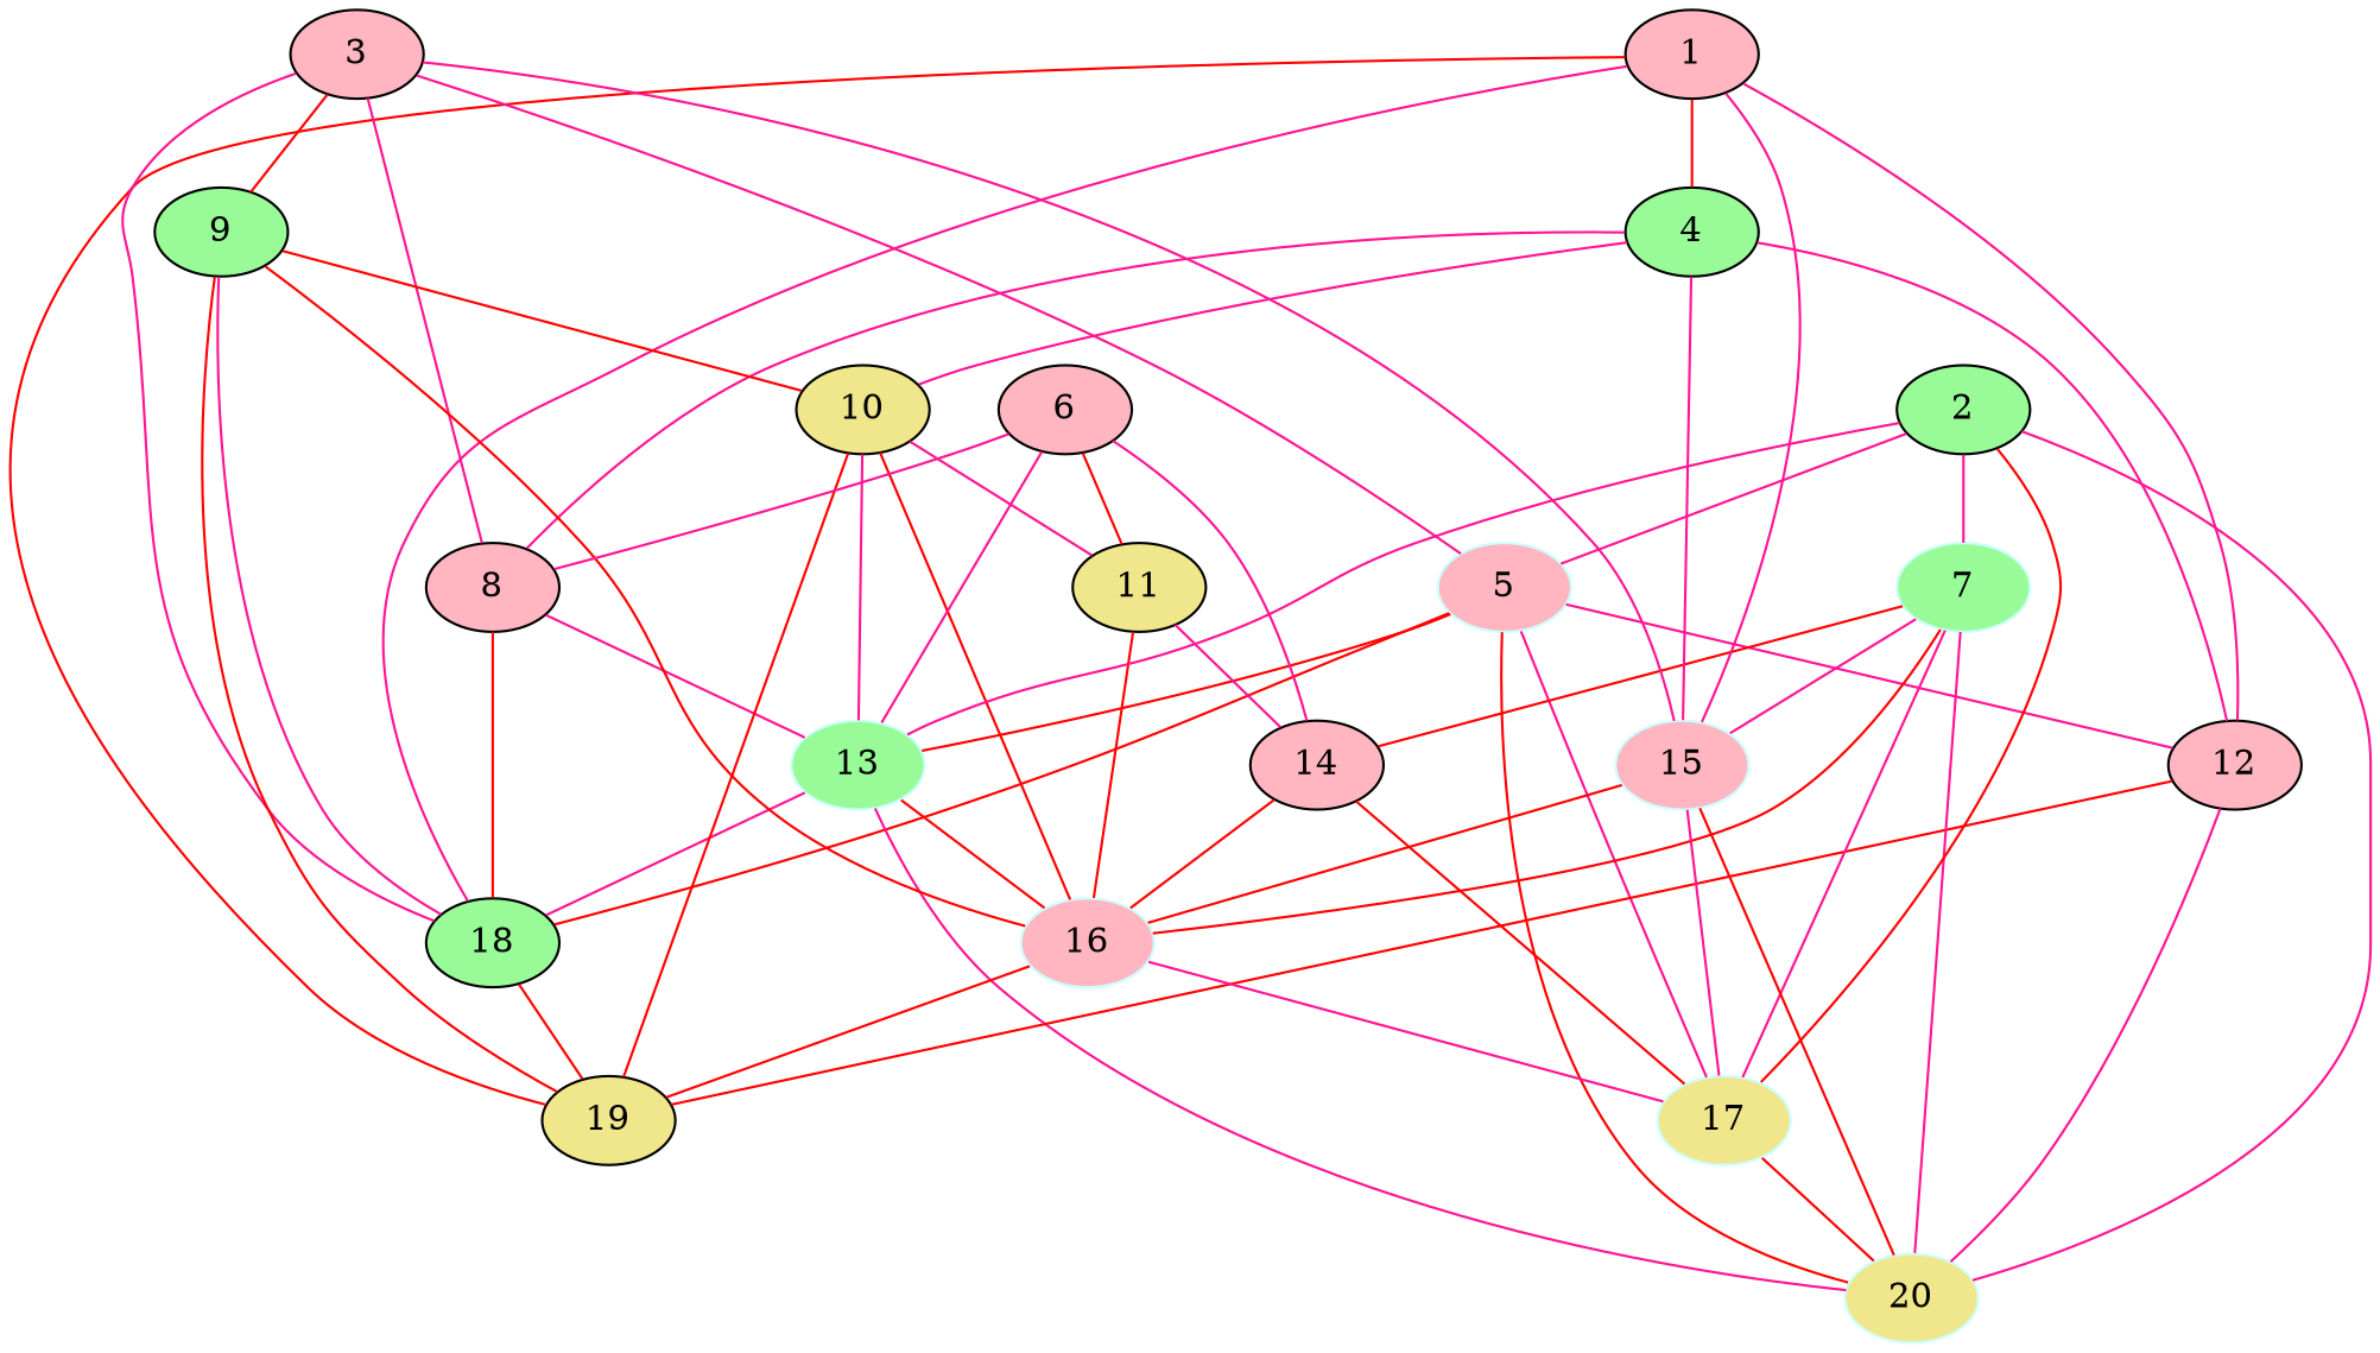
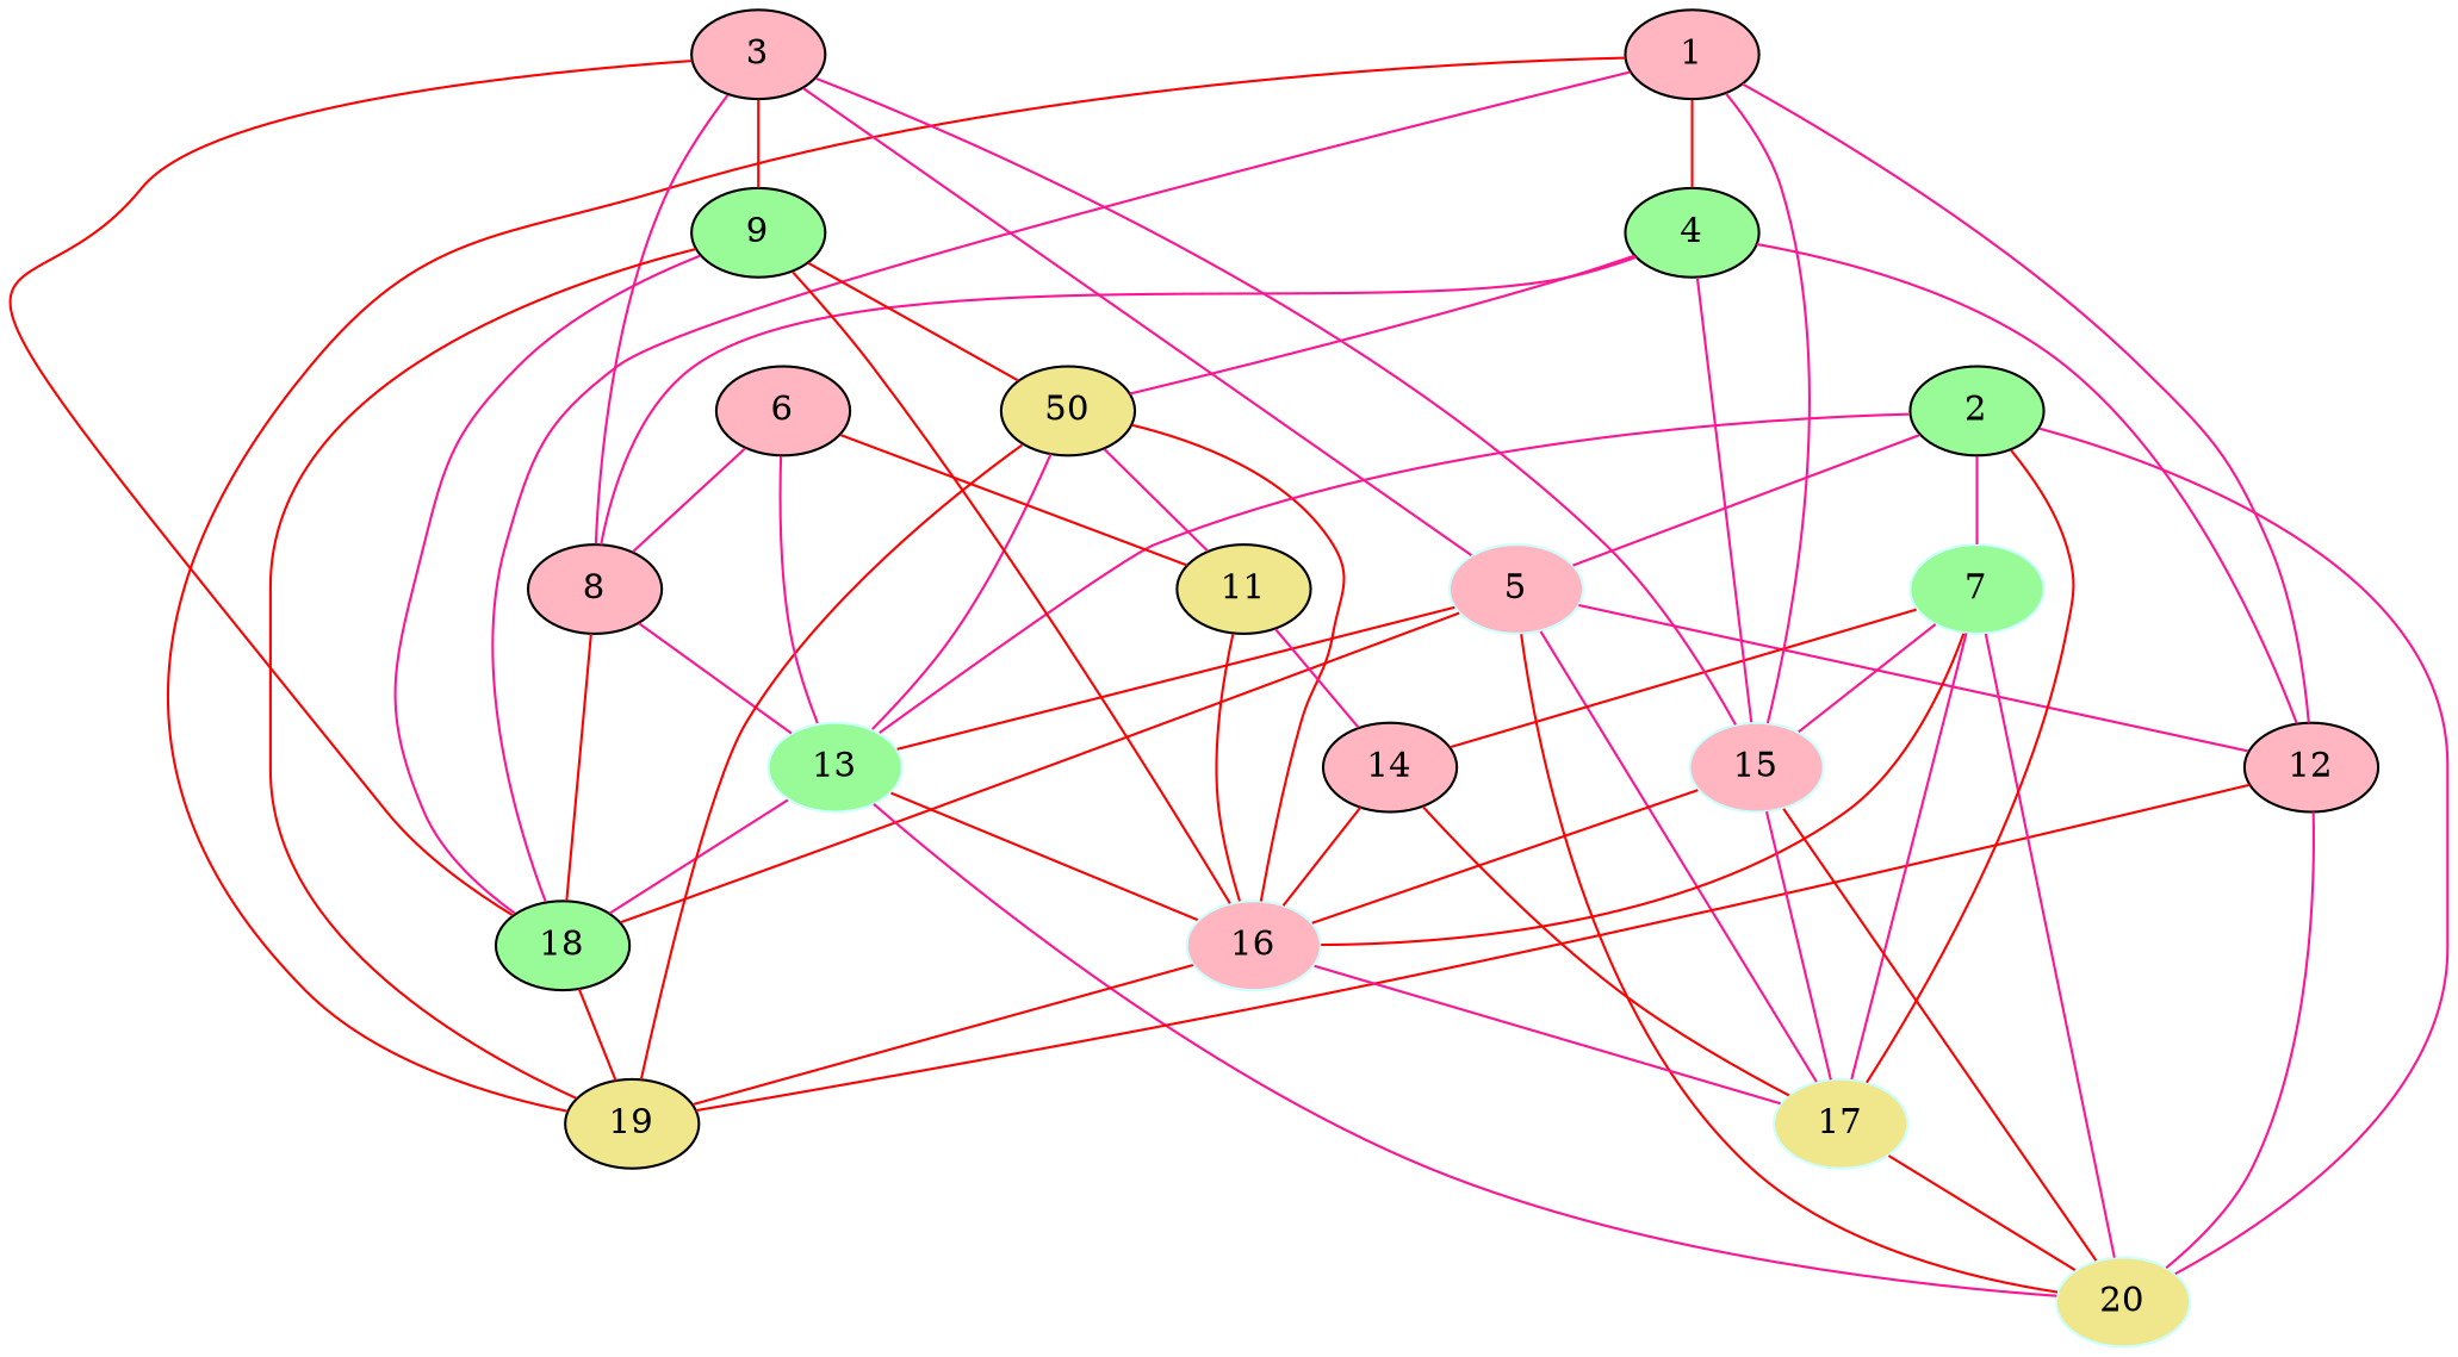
  graph {
    node [fillcolor=lightpink style=filled]
    edge [color=deeppink]
    5 [color="#CCFFFF"]
    13 [color="#CCFFFF" fillcolor=palegreen]
    17 [color="#CCFFFF" fillcolor=khaki]
    20 [color="#CCFFFF" fillcolor=khaki]
    12
    18 [fillcolor=palegreen]
    16 [color="#CCFFFF"]
    19 [fillcolor=khaki]
    7 [color="#CCFFFF" fillcolor=palegreen]
    15 [color="#CCFFFF"]
    14
    1
    4 [fillcolor=palegreen]
    8
-   10 [fillcolor=khaki]
+   10 [fillcolor=khaki label=50]
    11 [fillcolor=khaki]
    2 [fillcolor=palegreen]
    3
    9 [fillcolor=palegreen]
    6
    5 -- 13 [color=red]
    5 -- 17
    5 -- 20 [color=red]
    5 -- 12
    5 -- 18 [color=red]
    13 -- 20
    13 -- 18
    13 -- 16 [color=red]
    17 -- 20 [color=red]
    12 -- 20
    12 -- 19 [color=red]
    18 -- 19 [color=red]
    16 -- 17
    16 -- 19 [color=red]
    7 -- 17
    7 -- 20
    7 -- 16 [color=red]
    7 -- 15
    7 -- 14 [color=red]
    15 -- 17
    15 -- 20 [color=red]
    15 -- 16 [color=red]
    14 -- 17 [color=red]
    14 -- 16 [color=red]
    1 -- 12
    1 -- 18
    1 -- 19 [color=red]
    1 -- 15
    1 -- 4 [color=red]
    4 -- 12
    4 -- 15
    4 -- 8
    4 -- 10
    8 -- 13
    8 -- 18 [color=red]
    10 -- 13
    10 -- 16 [color=red]
    10 -- 19 [color=red]
    10 -- 11
    11 -- 16 [color=red]
    11 -- 14
    2 -- 5
    2 -- 13
    2 -- 17 [color=red]
    2 -- 20
    2 -- 7
    3 -- 5
-   3 -- 18
+   3 -- 18 [color=red]
    3 -- 15
    3 -- 8
    3 -- 9 [color=red]
    9 -- 18
    9 -- 16 [color=red]
    9 -- 19 [color=red]
    9 -- 10 [color=red]
    6 -- 13
-   6 -- 14
    6 -- 8
    6 -- 11 [color=red]
  }
